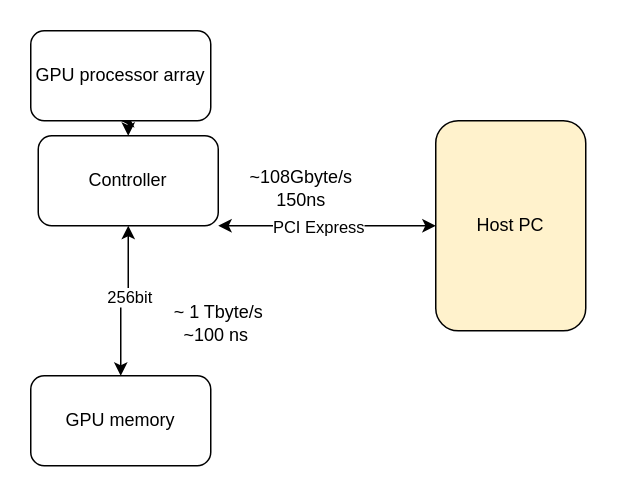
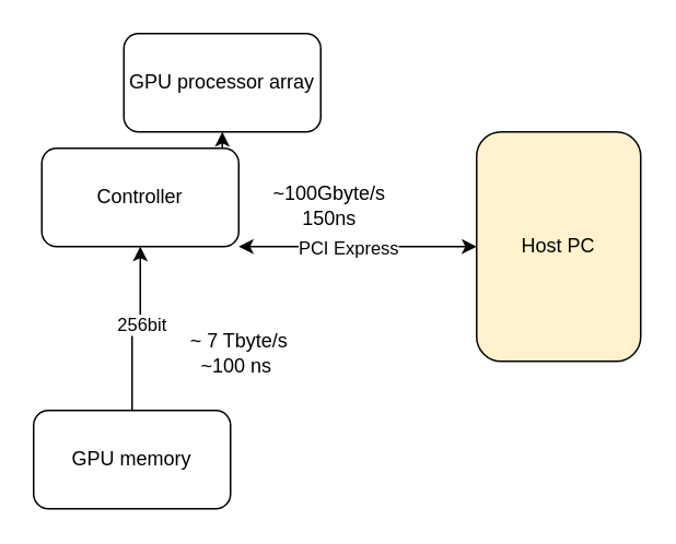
  <mxCell id="0" />
  <mxCell id="1" parent="0" />
  <mxCell id="2" style="edgeStyle=orthogonalEdgeStyle;rounded=0;orthogonalLoop=1;jettySize=auto;html=1;exitX=0;exitY=0.5;exitDx=0;exitDy=0;startArrow=classic;startFill=1;" edge="1" parent="1" source="4" target="10"><mxGeometry relative="1" as="geometry"><Array as="points"><mxPoint x="200" y="150" /><mxPoint x="200" y="150" /></Array></mxGeometry></mxCell>
  <mxCell id="3" value="PCI Express" style="edgeLabel;html=1;align=center;verticalAlign=middle;resizable=0;points=[];" vertex="1" connectable="0" parent="2"><mxGeometry x="0.215" y="1" relative="1" as="geometry"><mxPoint x="9" y="-1" as="offset" /></mxGeometry></mxCell>
  <mxCell id="4" value="Host PC" style="rounded=1;whiteSpace=wrap;html=1;fillColor=#fff2cc;" vertex="1" parent="1"><mxGeometry x="290" y="80" width="100" height="140" as="geometry" /></mxCell>
  <mxCell id="5" value="GPU memory" style="rounded=1;whiteSpace=wrap;html=1;" vertex="1" parent="1"><mxGeometry x="20" y="250" width="120" height="60" as="geometry" /></mxCell>
  <mxCell id="6" style="edgeStyle=orthogonalEdgeStyle;rounded=0;orthogonalLoop=1;jettySize=auto;html=1;exitX=0.5;exitY=1;exitDx=0;exitDy=0;entryX=0.5;entryY=0;entryDx=0;entryDy=0;startArrow=classic;startFill=1;" edge="1" parent="1" source="7" target="10"><mxGeometry relative="1" as="geometry" /></mxCell>
- <mxCell id="7" value="GPU processor array" style="rounded=1;whiteSpace=wrap;html=1;" vertex="1" parent="1"><mxGeometry x="20" y="20" width="120" height="60" as="geometry" /></mxCell>
- <mxCell id="8" style="edgeStyle=orthogonalEdgeStyle;rounded=0;orthogonalLoop=1;jettySize=auto;html=1;exitX=0.5;exitY=1;exitDx=0;exitDy=0;entryX=0.5;entryY=0;entryDx=0;entryDy=0;startArrow=classic;startFill=1;" edge="1" parent="1" source="10" target="5"><mxGeometry relative="1" as="geometry" /></mxCell>
+ <mxCell id="7" value="GPU processor array" style="rounded=1;whiteSpace=wrap;html=1;" vertex="1" parent="1"><mxGeometry x="75" y="20" width="120" height="60" as="geometry" /></mxCell>
+ <mxCell id="8" style="edgeStyle=orthogonalEdgeStyle;rounded=0;orthogonalLoop=1;jettySize=auto;html=1;exitX=0.5;exitY=1;exitDx=0;exitDy=0;entryX=0.5;entryY=0;entryDx=0;entryDy=0;startArrow=classic;startFill=1;endArrow=none;" edge="1" parent="1" source="10" target="5"><mxGeometry relative="1" as="geometry" /></mxCell>
  <mxCell id="9" value="256bit" style="edgeLabel;html=1;align=center;verticalAlign=middle;resizable=0;points=[];" vertex="1" connectable="0" parent="8"><mxGeometry x="-0.327" y="-1" relative="1" as="geometry"><mxPoint x="1" y="12" as="offset" /></mxGeometry></mxCell>
  <mxCell id="10" value="Controller" style="rounded=1;whiteSpace=wrap;html=1;" vertex="1" parent="1"><mxGeometry x="25" y="90" width="120" height="60" as="geometry" /></mxCell>
- <mxCell id="11" value="~ 1 Tbyte/s&lt;br&gt;~100 ns&amp;nbsp;" style="text;html=1;align=center;verticalAlign=middle;resizable=0;points=[];autosize=1;strokeColor=none;fillColor=none;" vertex="1" parent="1"><mxGeometry x="110" y="200" width="70" height="30" as="geometry" /></mxCell>
- <mxCell id="12" value="~108Gbyte/s&lt;br&gt;150ns" style="text;html=1;align=center;verticalAlign=middle;resizable=0;points=[];autosize=1;strokeColor=none;fillColor=none;" vertex="1" parent="1"><mxGeometry x="160" y="110" width="80" height="30" as="geometry" /></mxCell>
+ <mxCell id="11" value="~ 7 Tbyte/s&lt;br&gt;~100 ns&amp;nbsp;" style="text;html=1;align=center;verticalAlign=middle;resizable=0;points=[];autosize=1;strokeColor=none;fillColor=none;" vertex="1" parent="1"><mxGeometry x="110" y="200" width="70" height="30" as="geometry" /></mxCell>
+ <mxCell id="12" value="~100Gbyte/s&lt;br&gt;150ns" style="text;html=1;align=center;verticalAlign=middle;resizable=0;points=[];autosize=1;strokeColor=none;fillColor=none;" vertex="1" parent="1"><mxGeometry x="160" y="110" width="80" height="30" as="geometry" /></mxCell>
